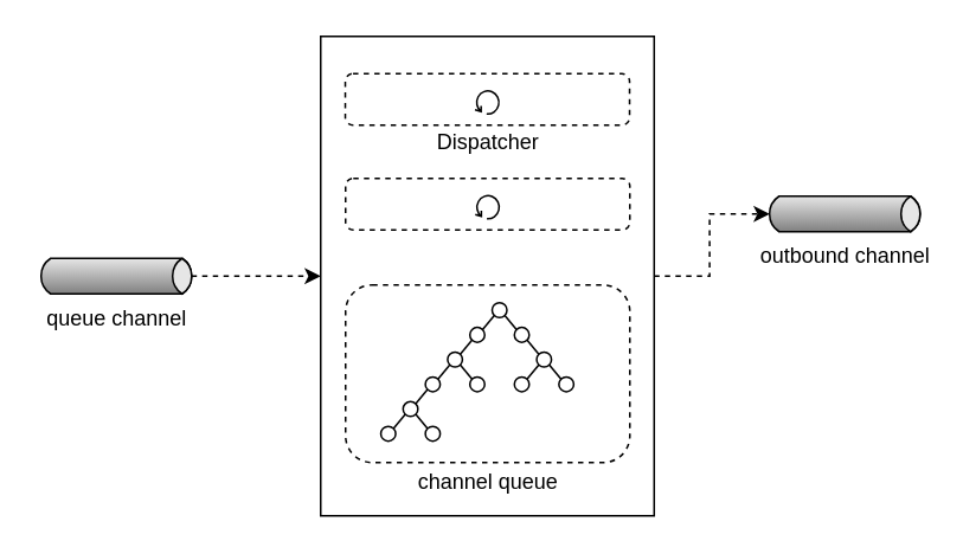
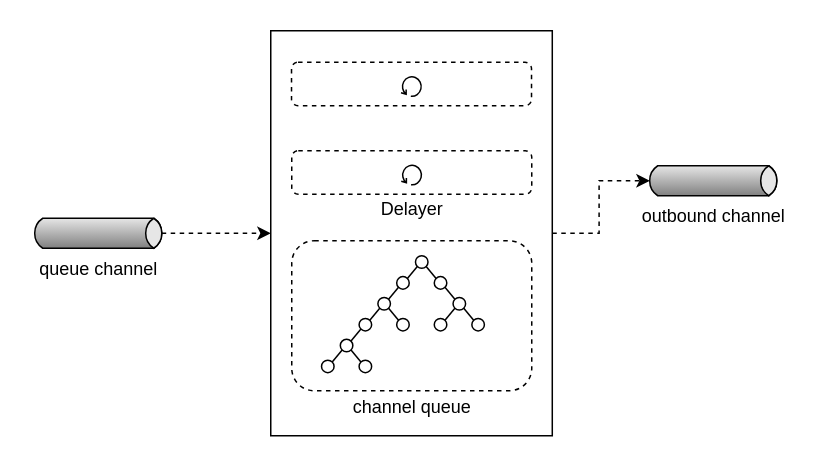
  <mxCell id="0" />
  <mxCell id="1" parent="0" />
  <mxCell id="2" style="edgeStyle=orthogonalEdgeStyle;rounded=0;orthogonalLoop=1;jettySize=auto;html=1;exitX=1;exitY=0.5;exitDx=0;exitDy=0;entryX=0;entryY=0.5;entryDx=2.7;entryDy=0;entryPerimeter=0;dashed=1;endArrow=classic;endFill=1;" edge="1" parent="1" source="3" target="6"><mxGeometry relative="1" as="geometry" /></mxCell>
  <mxCell id="3" value="" style="rounded=0;whiteSpace=wrap;html=1;fillColor=#ffffff;" vertex="1" parent="1"><mxGeometry x="180" y="20" width="187.69" height="270" as="geometry" /></mxCell>
  <mxCell id="4" value="" style="edgeStyle=orthogonalEdgeStyle;rounded=0;orthogonalLoop=1;jettySize=auto;html=1;exitX=1;exitY=0.5;exitDx=-2.7;exitDy=0;exitPerimeter=0;dashed=1;entryX=0;entryY=0.5;entryDx=0;entryDy=0;" edge="1" parent="1" source="5" target="3"><mxGeometry relative="1" as="geometry"><mxPoint x="180" y="195" as="targetPoint" /></mxGeometry></mxCell>
  <mxCell id="5" value="&lt;font style=&quot;font-size: 12px&quot;&gt;queue channel&lt;/font&gt;" style="strokeWidth=1;outlineConnect=0;dashed=0;align=center;html=1;fontSize=8;shape=mxgraph.eip.messageChannel;verticalLabelPosition=bottom;labelBackgroundColor=#ffffff;verticalAlign=top;" vertex="1" parent="1"><mxGeometry x="20" y="145" width="90" height="20" as="geometry" /></mxCell>
  <mxCell id="6" value="&lt;font style=&quot;font-size: 12px&quot;&gt;outbound channel&lt;/font&gt;" style="strokeWidth=1;outlineConnect=0;dashed=0;align=center;html=1;fontSize=8;shape=mxgraph.eip.messageChannel;verticalLabelPosition=bottom;labelBackgroundColor=#ffffff;verticalAlign=top;" vertex="1" parent="1"><mxGeometry x="430" y="110" width="90" height="20" as="geometry" /></mxCell>
  <mxCell id="7" value="" style="group" vertex="1" connectable="0" parent="1"><mxGeometry x="213.85" y="170" width="120" height="91.42" as="geometry" /></mxCell>
  <mxCell id="8" value="" style="group" vertex="1" connectable="0" parent="7"><mxGeometry x="50.11" width="33.407" height="22.269" as="geometry" /></mxCell>
  <mxCell id="9" value="" style="ellipse;whiteSpace=wrap;html=1;aspect=fixed;" vertex="1" parent="8"><mxGeometry x="12.527" width="8.351" height="8.351" as="geometry" /></mxCell>
  <mxCell id="10" value="" style="ellipse;whiteSpace=wrap;html=1;aspect=fixed;" vertex="1" parent="8"><mxGeometry y="13.918" width="8.351" height="8.351" as="geometry" /></mxCell>
  <mxCell id="11" style="rounded=0;orthogonalLoop=1;jettySize=auto;html=1;exitX=0;exitY=1;exitDx=0;exitDy=0;entryX=1;entryY=0;entryDx=0;entryDy=0;endArrow=none;endFill=0;" edge="1" parent="8" source="9" target="10"><mxGeometry relative="1" as="geometry" /></mxCell>
  <mxCell id="12" value="" style="ellipse;whiteSpace=wrap;html=1;aspect=fixed;" vertex="1" parent="8"><mxGeometry x="25.055" y="13.918" width="8.351" height="8.351" as="geometry" /></mxCell>
  <mxCell id="13" style="edgeStyle=none;rounded=0;orthogonalLoop=1;jettySize=auto;html=1;exitX=1;exitY=1;exitDx=0;exitDy=0;entryX=0;entryY=0;entryDx=0;entryDy=0;endArrow=none;endFill=0;" edge="1" parent="8" source="9" target="12"><mxGeometry relative="1" as="geometry" /></mxCell>
  <mxCell id="14" value="" style="group" vertex="1" connectable="0" parent="7"><mxGeometry x="25.055" y="27.836" width="33.407" height="22.269" as="geometry" /></mxCell>
  <mxCell id="15" value="" style="ellipse;whiteSpace=wrap;html=1;aspect=fixed;" vertex="1" parent="14"><mxGeometry x="12.527" width="8.351" height="8.351" as="geometry" /></mxCell>
  <mxCell id="16" value="" style="ellipse;whiteSpace=wrap;html=1;aspect=fixed;" vertex="1" parent="14"><mxGeometry y="13.918" width="8.351" height="8.351" as="geometry" /></mxCell>
  <mxCell id="17" style="rounded=0;orthogonalLoop=1;jettySize=auto;html=1;exitX=0;exitY=1;exitDx=0;exitDy=0;entryX=1;entryY=0;entryDx=0;entryDy=0;endArrow=none;endFill=0;" edge="1" parent="14" source="15" target="16"><mxGeometry relative="1" as="geometry" /></mxCell>
  <mxCell id="18" value="" style="ellipse;whiteSpace=wrap;html=1;aspect=fixed;" vertex="1" parent="14"><mxGeometry x="25.055" y="13.918" width="8.351" height="8.351" as="geometry" /></mxCell>
  <mxCell id="19" style="edgeStyle=none;rounded=0;orthogonalLoop=1;jettySize=auto;html=1;exitX=1;exitY=1;exitDx=0;exitDy=0;entryX=0;entryY=0;entryDx=0;entryDy=0;endArrow=none;endFill=0;" edge="1" parent="14" source="15" target="18"><mxGeometry relative="1" as="geometry" /></mxCell>
  <mxCell id="20" style="edgeStyle=none;rounded=0;orthogonalLoop=1;jettySize=auto;html=1;exitX=0;exitY=1;exitDx=0;exitDy=0;endArrow=none;endFill=0;entryX=1;entryY=0;entryDx=0;entryDy=0;" edge="1" parent="7" source="10" target="15"><mxGeometry relative="1" as="geometry"><mxPoint x="44.542" y="30.62" as="targetPoint" /></mxGeometry></mxCell>
  <mxCell id="21" value="" style="group" vertex="1" connectable="0" parent="7"><mxGeometry x="75.165" y="27.836" width="33.407" height="22.269" as="geometry" /></mxCell>
  <mxCell id="22" value="" style="ellipse;whiteSpace=wrap;html=1;aspect=fixed;" vertex="1" parent="21"><mxGeometry x="12.527" width="8.351" height="8.351" as="geometry" /></mxCell>
  <mxCell id="23" value="" style="ellipse;whiteSpace=wrap;html=1;aspect=fixed;" vertex="1" parent="21"><mxGeometry y="13.918" width="8.351" height="8.351" as="geometry" /></mxCell>
  <mxCell id="24" style="rounded=0;orthogonalLoop=1;jettySize=auto;html=1;exitX=0;exitY=1;exitDx=0;exitDy=0;entryX=1;entryY=0;entryDx=0;entryDy=0;endArrow=none;endFill=0;" edge="1" parent="21" source="22" target="23"><mxGeometry relative="1" as="geometry" /></mxCell>
  <mxCell id="25" value="" style="ellipse;whiteSpace=wrap;html=1;aspect=fixed;" vertex="1" parent="21"><mxGeometry x="25.055" y="13.918" width="8.351" height="8.351" as="geometry" /></mxCell>
  <mxCell id="26" style="edgeStyle=none;rounded=0;orthogonalLoop=1;jettySize=auto;html=1;exitX=1;exitY=1;exitDx=0;exitDy=0;entryX=0;entryY=0;entryDx=0;entryDy=0;endArrow=none;endFill=0;" edge="1" parent="21" source="22" target="25"><mxGeometry relative="1" as="geometry" /></mxCell>
  <mxCell id="27" style="edgeStyle=none;rounded=0;orthogonalLoop=1;jettySize=auto;html=1;exitX=1;exitY=1;exitDx=0;exitDy=0;endArrow=none;endFill=0;entryX=0;entryY=0;entryDx=0;entryDy=0;" edge="1" parent="7" source="12" target="22"><mxGeometry relative="1" as="geometry"><mxPoint x="86.3" y="30.62" as="targetPoint" /></mxGeometry></mxCell>
  <mxCell id="28" value="" style="group" vertex="1" connectable="0" parent="7"><mxGeometry y="55.672" width="33.407" height="22.269" as="geometry" /></mxCell>
  <mxCell id="29" value="" style="ellipse;whiteSpace=wrap;html=1;aspect=fixed;" vertex="1" parent="28"><mxGeometry x="12.527" width="8.351" height="8.351" as="geometry" /></mxCell>
  <mxCell id="30" value="" style="ellipse;whiteSpace=wrap;html=1;aspect=fixed;" vertex="1" parent="28"><mxGeometry y="13.918" width="8.351" height="8.351" as="geometry" /></mxCell>
  <mxCell id="31" style="rounded=0;orthogonalLoop=1;jettySize=auto;html=1;exitX=0;exitY=1;exitDx=0;exitDy=0;entryX=1;entryY=0;entryDx=0;entryDy=0;endArrow=none;endFill=0;" edge="1" parent="28" source="29" target="30"><mxGeometry relative="1" as="geometry" /></mxCell>
  <mxCell id="32" value="" style="ellipse;whiteSpace=wrap;html=1;aspect=fixed;" vertex="1" parent="28"><mxGeometry x="25.055" y="13.918" width="8.351" height="8.351" as="geometry" /></mxCell>
  <mxCell id="33" style="edgeStyle=none;rounded=0;orthogonalLoop=1;jettySize=auto;html=1;exitX=1;exitY=1;exitDx=0;exitDy=0;entryX=0;entryY=0;entryDx=0;entryDy=0;endArrow=none;endFill=0;" edge="1" parent="28" source="29" target="32"><mxGeometry relative="1" as="geometry" /></mxCell>
  <mxCell id="34" style="edgeStyle=none;rounded=0;orthogonalLoop=1;jettySize=auto;html=1;exitX=0;exitY=1;exitDx=0;exitDy=0;entryX=1;entryY=0;entryDx=0;entryDy=0;endArrow=none;endFill=0;" edge="1" parent="7" source="16" target="29"><mxGeometry relative="1" as="geometry" /></mxCell>
  <mxCell id="35" value="" style="group" vertex="1" connectable="0" parent="1"><mxGeometry x="193.85" y="41" width="160.0" height="49" as="geometry" /></mxCell>
  <mxCell id="36" value="" style="rounded=1;whiteSpace=wrap;html=1;dashed=1;fillColor=none;" vertex="1" parent="35"><mxGeometry width="160" height="29" as="geometry" /></mxCell>
- <mxCell id="37" value="Dispatcher" style="text;html=1;align=center;verticalAlign=middle;resizable=0;points=[];autosize=1;" vertex="1" parent="35"><mxGeometry x="45" y="29" width="70" height="20" as="geometry" /></mxCell>
  <mxCell id="38" value="" style="shape=mxgraph.bpmn.loop;html=1;outlineConnect=0;fillColor=#ffffff;" vertex="1" parent="35"><mxGeometry x="73.0" y="9" width="14" height="14" as="geometry" /></mxCell>
  <mxCell id="39" value="" style="group" vertex="1" connectable="0" parent="1"><mxGeometry x="194" y="100" width="160.0" height="49" as="geometry" /></mxCell>
  <mxCell id="40" value="" style="rounded=1;whiteSpace=wrap;html=1;dashed=1;fillColor=none;" vertex="1" parent="39"><mxGeometry width="160" height="29" as="geometry" /></mxCell>
+ <mxCell id="41" value="Delayer" style="text;html=1;align=center;verticalAlign=middle;resizable=0;points=[];autosize=1;" vertex="1" parent="39"><mxGeometry x="50" y="29" width="60" height="20" as="geometry" /></mxCell>
  <mxCell id="42" value="" style="shape=mxgraph.bpmn.loop;html=1;outlineConnect=0;fillColor=#ffffff;" vertex="1" parent="39"><mxGeometry x="73.0" y="9" width="14" height="14" as="geometry" /></mxCell>
  <mxCell id="43" value="channel queue" style="text;html=1;align=center;verticalAlign=middle;resizable=0;points=[];autosize=1;" vertex="1" parent="1"><mxGeometry x="228.85" y="261.42" width="90" height="20" as="geometry" /></mxCell>
  <mxCell id="44" value="" style="group" vertex="1" connectable="0" parent="1"><mxGeometry x="194" y="160" width="160" height="120" as="geometry" /></mxCell>
  <mxCell id="45" value="" style="rounded=1;whiteSpace=wrap;html=1;dashed=1;fillColor=none;" vertex="1" parent="44"><mxGeometry width="160" height="100" as="geometry" /></mxCell>
